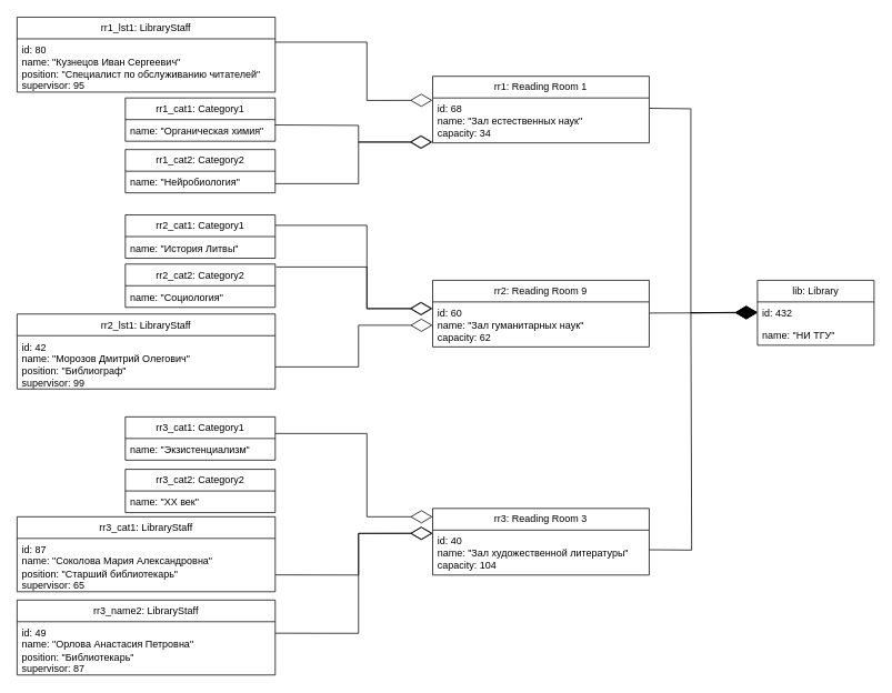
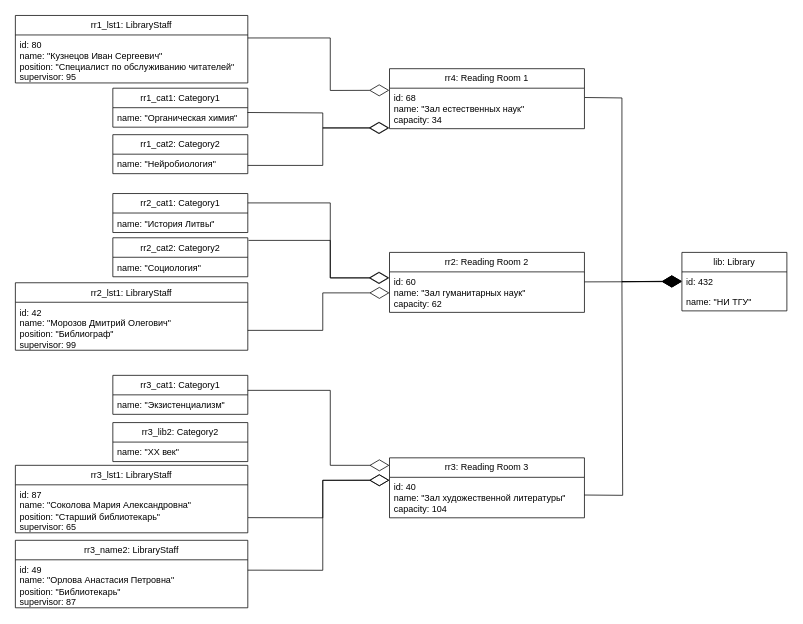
  <mxCell id="0" />
  <mxCell id="1" parent="0" />
  <mxCell id="2" value="lib: Library" style="swimlane;fontStyle=0;childLayout=stackLayout;horizontal=1;startSize=26;fillColor=none;horizontalStack=0;resizeParent=1;resizeParentMax=0;resizeLast=0;collapsible=1;marginBottom=0;whiteSpace=wrap;html=1;" parent="1" vertex="1"><mxGeometry x="909" y="336" width="140" height="78" as="geometry" /></mxCell>
  <mxCell id="3" value="id: 432" style="text;strokeColor=none;fillColor=none;align=left;verticalAlign=top;spacingLeft=4;spacingRight=4;overflow=hidden;rotatable=0;points=[[0,0.5],[1,0.5]];portConstraint=eastwest;whiteSpace=wrap;html=1;" parent="2" vertex="1"><mxGeometry y="26" width="140" height="26" as="geometry" /></mxCell>
  <mxCell id="4" value="name: &quot;НИ ТГУ&quot;" style="text;strokeColor=none;fillColor=none;align=left;verticalAlign=top;spacingLeft=4;spacingRight=4;overflow=hidden;rotatable=0;points=[[0,0.5],[1,0.5]];portConstraint=eastwest;whiteSpace=wrap;html=1;" parent="2" vertex="1"><mxGeometry y="52" width="140" height="26" as="geometry" /></mxCell>
- <mxCell id="5" value="rr1: Reading Room 1" style="swimlane;fontStyle=0;childLayout=stackLayout;horizontal=1;startSize=26;fillColor=none;horizontalStack=0;resizeParent=1;resizeParentMax=0;resizeLast=0;collapsible=1;marginBottom=0;whiteSpace=wrap;html=1;" parent="1" vertex="1"><mxGeometry x="519" y="91" width="260" height="80" as="geometry" /></mxCell>
+ <mxCell id="5" value="rr4: Reading Room 1" style="swimlane;fontStyle=0;childLayout=stackLayout;horizontal=1;startSize=26;fillColor=none;horizontalStack=0;resizeParent=1;resizeParentMax=0;resizeLast=0;collapsible=1;marginBottom=0;whiteSpace=wrap;html=1;" parent="1" vertex="1"><mxGeometry x="519" y="91" width="260" height="80" as="geometry" /></mxCell>
  <mxCell id="6" value="&lt;div&gt;id:&amp;nbsp;&lt;span style=&quot;background-color: initial;&quot;&gt;68&lt;/span&gt;&lt;/div&gt;&lt;div&gt;name: &quot;Зал естественных наук&quot;&lt;/div&gt;capacity: 34" style="text;strokeColor=none;fillColor=none;align=left;verticalAlign=top;spacingLeft=4;spacingRight=4;overflow=hidden;rotatable=0;points=[[0,0.5],[1,0.5]];portConstraint=eastwest;whiteSpace=wrap;html=1;" parent="5" vertex="1"><mxGeometry y="26" width="260" height="54" as="geometry" /></mxCell>
- <mxCell id="7" value="rr2: Reading Room 9" style="swimlane;fontStyle=0;childLayout=stackLayout;horizontal=1;startSize=26;fillColor=none;horizontalStack=0;resizeParent=1;resizeParentMax=0;resizeLast=0;collapsible=1;marginBottom=0;whiteSpace=wrap;html=1;" parent="1" vertex="1"><mxGeometry x="519" y="336" width="260" height="80" as="geometry" /></mxCell>
+ <mxCell id="7" value="rr2: Reading Room 2" style="swimlane;fontStyle=0;childLayout=stackLayout;horizontal=1;startSize=26;fillColor=none;horizontalStack=0;resizeParent=1;resizeParentMax=0;resizeLast=0;collapsible=1;marginBottom=0;whiteSpace=wrap;html=1;" parent="1" vertex="1"><mxGeometry x="519" y="336" width="260" height="80" as="geometry" /></mxCell>
  <mxCell id="8" value="&lt;div&gt;id: 60&lt;/div&gt;&lt;div&gt;name: &quot;Зал гуманитарных наук&quot;&lt;/div&gt;capacity: 62" style="text;strokeColor=none;fillColor=none;align=left;verticalAlign=top;spacingLeft=4;spacingRight=4;overflow=hidden;rotatable=0;points=[[0,0.5],[1,0.5]];portConstraint=eastwest;whiteSpace=wrap;html=1;" parent="7" vertex="1"><mxGeometry y="26" width="260" height="54" as="geometry" /></mxCell>
  <mxCell id="9" value="rr3: Reading Room 3" style="swimlane;fontStyle=0;childLayout=stackLayout;horizontal=1;startSize=26;fillColor=none;horizontalStack=0;resizeParent=1;resizeParentMax=0;resizeLast=0;collapsible=1;marginBottom=0;whiteSpace=wrap;html=1;" parent="1" vertex="1"><mxGeometry x="519" y="610" width="260" height="80" as="geometry" /></mxCell>
  <mxCell id="10" value="&lt;div&gt;id: 40&lt;/div&gt;&lt;div&gt;name: &quot;Зал художественной литературы&quot;&lt;/div&gt;capacity: 104" style="text;strokeColor=none;fillColor=none;align=left;verticalAlign=top;spacingLeft=4;spacingRight=4;overflow=hidden;rotatable=0;points=[[0,0.5],[1,0.5]];portConstraint=eastwest;whiteSpace=wrap;html=1;" parent="9" vertex="1"><mxGeometry y="26" width="260" height="54" as="geometry" /></mxCell>
  <mxCell id="11" value="rr1_cat1: Category1" style="swimlane;fontStyle=0;childLayout=stackLayout;horizontal=1;startSize=26;fillColor=none;horizontalStack=0;resizeParent=1;resizeParentMax=0;resizeLast=0;collapsible=1;marginBottom=0;whiteSpace=wrap;html=1;" parent="1" vertex="1"><mxGeometry x="150" y="117" width="180" height="52" as="geometry" /></mxCell>
  <mxCell id="12" value="name: &quot;Органическая химия&quot;" style="text;strokeColor=none;fillColor=none;align=left;verticalAlign=top;spacingLeft=4;spacingRight=4;overflow=hidden;rotatable=0;points=[[0,0.5],[1,0.5]];portConstraint=eastwest;whiteSpace=wrap;html=1;" parent="11" vertex="1"><mxGeometry y="26" width="180" height="26" as="geometry" /></mxCell>
  <mxCell id="13" value="rr1_cat2: Category2" style="swimlane;fontStyle=0;childLayout=stackLayout;horizontal=1;startSize=26;fillColor=none;horizontalStack=0;resizeParent=1;resizeParentMax=0;resizeLast=0;collapsible=1;marginBottom=0;whiteSpace=wrap;html=1;" parent="1" vertex="1"><mxGeometry x="150" y="179" width="180" height="52" as="geometry" /></mxCell>
  <mxCell id="14" value="name: &quot;Нейробиология&quot;" style="text;strokeColor=none;fillColor=none;align=left;verticalAlign=top;spacingLeft=4;spacingRight=4;overflow=hidden;rotatable=0;points=[[0,0.5],[1,0.5]];portConstraint=eastwest;whiteSpace=wrap;html=1;" parent="13" vertex="1"><mxGeometry y="26" width="180" height="26" as="geometry" /></mxCell>
  <mxCell id="15" value="rr2_cat1: Category1" style="swimlane;fontStyle=0;childLayout=stackLayout;horizontal=1;startSize=26;fillColor=none;horizontalStack=0;resizeParent=1;resizeParentMax=0;resizeLast=0;collapsible=1;marginBottom=0;whiteSpace=wrap;html=1;" parent="1" vertex="1"><mxGeometry x="150" y="257.5" width="180" height="52" as="geometry" /></mxCell>
  <mxCell id="16" value="name: &quot;История Литвы&quot;" style="text;strokeColor=none;fillColor=none;align=left;verticalAlign=top;spacingLeft=4;spacingRight=4;overflow=hidden;rotatable=0;points=[[0,0.5],[1,0.5]];portConstraint=eastwest;whiteSpace=wrap;html=1;" parent="15" vertex="1"><mxGeometry y="26" width="180" height="26" as="geometry" /></mxCell>
  <mxCell id="17" value="rr2_cat2: Category2" style="swimlane;fontStyle=0;childLayout=stackLayout;horizontal=1;startSize=26;fillColor=none;horizontalStack=0;resizeParent=1;resizeParentMax=0;resizeLast=0;collapsible=1;marginBottom=0;whiteSpace=wrap;html=1;" parent="1" vertex="1"><mxGeometry x="150" y="316.5" width="180" height="52" as="geometry" /></mxCell>
  <mxCell id="18" value="name: &quot;Социология&quot;" style="text;strokeColor=none;fillColor=none;align=left;verticalAlign=top;spacingLeft=4;spacingRight=4;overflow=hidden;rotatable=0;points=[[0,0.5],[1,0.5]];portConstraint=eastwest;whiteSpace=wrap;html=1;" parent="17" vertex="1"><mxGeometry y="26" width="180" height="26" as="geometry" /></mxCell>
  <mxCell id="19" value="rr3_cat1: Category1" style="swimlane;fontStyle=0;childLayout=stackLayout;horizontal=1;startSize=26;fillColor=none;horizontalStack=0;resizeParent=1;resizeParentMax=0;resizeLast=0;collapsible=1;marginBottom=0;whiteSpace=wrap;html=1;" parent="1" vertex="1"><mxGeometry x="150" y="500" width="180" height="52" as="geometry" /></mxCell>
  <mxCell id="20" value="name: &quot;Экзистенциализм&quot;" style="text;strokeColor=none;fillColor=none;align=left;verticalAlign=top;spacingLeft=4;spacingRight=4;overflow=hidden;rotatable=0;points=[[0,0.5],[1,0.5]];portConstraint=eastwest;whiteSpace=wrap;html=1;" parent="19" vertex="1"><mxGeometry y="26" width="180" height="26" as="geometry" /></mxCell>
- <mxCell id="21" value="rr3_cat2: Category2" style="swimlane;fontStyle=0;childLayout=stackLayout;horizontal=1;startSize=26;fillColor=none;horizontalStack=0;resizeParent=1;resizeParentMax=0;resizeLast=0;collapsible=1;marginBottom=0;whiteSpace=wrap;html=1;" parent="1" vertex="1"><mxGeometry x="150" y="563" width="180" height="52" as="geometry" /></mxCell>
+ <mxCell id="21" value="rr3_lib2: Category2" style="swimlane;fontStyle=0;childLayout=stackLayout;horizontal=1;startSize=26;fillColor=none;horizontalStack=0;resizeParent=1;resizeParentMax=0;resizeLast=0;collapsible=1;marginBottom=0;whiteSpace=wrap;html=1;" parent="1" vertex="1"><mxGeometry x="150" y="563" width="180" height="52" as="geometry" /></mxCell>
  <mxCell id="22" value="name: &quot;XX век&quot;" style="text;strokeColor=none;fillColor=none;align=left;verticalAlign=top;spacingLeft=4;spacingRight=4;overflow=hidden;rotatable=0;points=[[0,0.5],[1,0.5]];portConstraint=eastwest;whiteSpace=wrap;html=1;" parent="21" vertex="1"><mxGeometry y="26" width="180" height="26" as="geometry" /></mxCell>
  <mxCell id="23" value="rr1_lst1: LibraryStaff" style="swimlane;fontStyle=0;childLayout=stackLayout;horizontal=1;startSize=26;fillColor=none;horizontalStack=0;resizeParent=1;resizeParentMax=0;resizeLast=0;collapsible=1;marginBottom=0;whiteSpace=wrap;html=1;" parent="1" vertex="1"><mxGeometry x="20" y="20" width="310" height="90" as="geometry" /></mxCell>
  <mxCell id="24" value="&lt;div&gt;id:&amp;nbsp;&lt;span style=&quot;background-color: initial;&quot;&gt;80&lt;/span&gt;&lt;/div&gt;&lt;div&gt;name: &quot;&lt;span style=&quot;background-color: initial;&quot;&gt;Кузнецов&amp;nbsp;&lt;/span&gt;&lt;span style=&quot;background-color: initial;&quot;&gt;Иван Сергеевич&lt;/span&gt;&lt;span style=&quot;background-color: initial;&quot;&gt;&quot;&lt;/span&gt;&lt;/div&gt;&lt;div&gt;&lt;span style=&quot;background-color: initial;&quot;&gt;position: &quot;&lt;/span&gt;&lt;span style=&quot;background-color: initial;&quot;&gt;Специалист по обслуживанию читателей&quot;&lt;/span&gt;&lt;/div&gt;supervisor: 95" style="text;strokeColor=none;fillColor=none;align=left;verticalAlign=top;spacingLeft=4;spacingRight=4;overflow=hidden;rotatable=0;points=[[0,0.5],[1,0.5]];portConstraint=eastwest;whiteSpace=wrap;html=1;" parent="23" vertex="1"><mxGeometry y="26" width="310" height="64" as="geometry" /></mxCell>
  <mxCell id="25" value="rr2_lst1: LibraryStaff" style="swimlane;fontStyle=0;childLayout=stackLayout;horizontal=1;startSize=26;fillColor=none;horizontalStack=0;resizeParent=1;resizeParentMax=0;resizeLast=0;collapsible=1;marginBottom=0;whiteSpace=wrap;html=1;" parent="1" vertex="1"><mxGeometry x="20" y="376.5" width="310" height="90" as="geometry" /></mxCell>
  <mxCell id="26" value="id: 42&lt;div&gt;name: &quot;Морозов Дмитрий Олегович&lt;span style=&quot;background-color: initial;&quot;&gt;&quot;&lt;/span&gt;&lt;div&gt;&lt;div&gt;&lt;div&gt;&lt;span style=&quot;background-color: initial;&quot;&gt;position: &quot;&lt;/span&gt;Библиограф&lt;span style=&quot;background-color: initial;&quot;&gt;&quot;&lt;/span&gt;&lt;/div&gt;supervisor:&amp;nbsp;&lt;span style=&quot;background-color: initial;&quot;&gt;99&lt;/span&gt;&lt;br&gt;&lt;/div&gt;&lt;/div&gt;&lt;/div&gt;" style="text;strokeColor=none;fillColor=none;align=left;verticalAlign=top;spacingLeft=4;spacingRight=4;overflow=hidden;rotatable=0;points=[[0,0.5],[1,0.5]];portConstraint=eastwest;whiteSpace=wrap;html=1;" parent="25" vertex="1"><mxGeometry y="26" width="310" height="64" as="geometry" /></mxCell>
- <mxCell id="27" value="rr3_cat1: LibraryStaff" style="swimlane;fontStyle=0;childLayout=stackLayout;horizontal=1;startSize=26;fillColor=none;horizontalStack=0;resizeParent=1;resizeParentMax=0;resizeLast=0;collapsible=1;marginBottom=0;whiteSpace=wrap;html=1;" parent="1" vertex="1"><mxGeometry x="20" y="620" width="310" height="90" as="geometry" /></mxCell>
+ <mxCell id="27" value="rr3_lst1: LibraryStaff" style="swimlane;fontStyle=0;childLayout=stackLayout;horizontal=1;startSize=26;fillColor=none;horizontalStack=0;resizeParent=1;resizeParentMax=0;resizeLast=0;collapsible=1;marginBottom=0;whiteSpace=wrap;html=1;" parent="1" vertex="1"><mxGeometry x="20" y="620" width="310" height="90" as="geometry" /></mxCell>
  <mxCell id="28" value="id: 87&lt;div&gt;name: &quot;&lt;span style=&quot;background-color: initial;&quot;&gt;Соколова&amp;nbsp;&lt;/span&gt;&lt;span style=&quot;background-color: initial;&quot;&gt;Мария Александровна&lt;/span&gt;&lt;span style=&quot;background-color: initial;&quot;&gt;&quot;&lt;/span&gt;&lt;div&gt;&lt;div&gt;&lt;div&gt;&lt;span style=&quot;background-color: initial;&quot;&gt;position: &quot;&lt;/span&gt;Старший библиотекарь&lt;span style=&quot;background-color: initial;&quot;&gt;&quot;&lt;/span&gt;&lt;/div&gt;supervisor:&amp;nbsp;&lt;span style=&quot;background-color: initial;&quot;&gt;65&lt;/span&gt;&lt;/div&gt;&lt;/div&gt;&lt;/div&gt;" style="text;strokeColor=none;fillColor=none;align=left;verticalAlign=top;spacingLeft=4;spacingRight=4;overflow=hidden;rotatable=0;points=[[0,0.5],[1,0.5]];portConstraint=eastwest;whiteSpace=wrap;html=1;" parent="27" vertex="1"><mxGeometry y="26" width="310" height="64" as="geometry" /></mxCell>
  <mxCell id="29" value="rr3_name2: LibraryStaff" style="swimlane;fontStyle=0;childLayout=stackLayout;horizontal=1;startSize=26;fillColor=none;horizontalStack=0;resizeParent=1;resizeParentMax=0;resizeLast=0;collapsible=1;marginBottom=0;whiteSpace=wrap;html=1;" parent="1" vertex="1"><mxGeometry x="20" y="720" width="310" height="90" as="geometry" /></mxCell>
  <mxCell id="30" value="id: 49&lt;div&gt;name: &quot;Орлова&amp;nbsp;Анастасия Петровна&lt;span style=&quot;background-color: initial;&quot;&gt;&quot;&lt;/span&gt;&lt;div&gt;&lt;div&gt;&lt;div&gt;&lt;span style=&quot;background-color: initial;&quot;&gt;position: &quot;&lt;/span&gt;Библиотекарь&lt;span style=&quot;background-color: initial;&quot;&gt;&quot;&lt;/span&gt;&lt;/div&gt;supervisor: 87&lt;/div&gt;&lt;/div&gt;&lt;/div&gt;" style="text;strokeColor=none;fillColor=none;align=left;verticalAlign=top;spacingLeft=4;spacingRight=4;overflow=hidden;rotatable=0;points=[[0,0.5],[1,0.5]];portConstraint=eastwest;whiteSpace=wrap;html=1;" parent="29" vertex="1"><mxGeometry y="26" width="310" height="64" as="geometry" /></mxCell>
  <mxCell id="31" value="" style="endArrow=diamondThin;endFill=0;endSize=24;html=1;rounded=0;entryX=0;entryY=0.071;entryDx=0;entryDy=0;entryPerimeter=0;exitX=1.001;exitY=0.684;exitDx=0;exitDy=0;exitPerimeter=0;" parent="1" edge="1" target="10" source="28"><mxGeometry width="160" relative="1" as="geometry"><mxPoint x="349" y="688" as="sourcePoint" /><mxPoint x="519" y="637" as="targetPoint" /><Array as="points"><mxPoint x="430" y="690" /><mxPoint x="430" y="640" /></Array></mxGeometry></mxCell>
  <mxCell id="32" value="" style="endArrow=diamondThin;endFill=0;endSize=24;html=1;rounded=0;entryX=-0.001;entryY=0.073;entryDx=0;entryDy=0;entryPerimeter=0;exitX=1;exitY=0.216;exitDx=0;exitDy=0;exitPerimeter=0;" parent="1" edge="1" target="10" source="30"><mxGeometry width="160" relative="1" as="geometry"><mxPoint x="349" y="760" as="sourcePoint" /><mxPoint x="519" y="637" as="targetPoint" /><Array as="points"><mxPoint x="430" y="760" /><mxPoint x="430" y="640" /></Array></mxGeometry></mxCell>
  <mxCell id="33" value="" style="endArrow=diamondThin;endFill=1;endSize=24;html=1;rounded=0;exitX=1.001;exitY=0.247;exitDx=0;exitDy=0;entryX=0;entryY=0.5;entryDx=0;entryDy=0;exitPerimeter=0;" parent="1" source="8" target="3" edge="1"><mxGeometry width="160" relative="1" as="geometry"><mxPoint x="739" y="330" as="sourcePoint" /><mxPoint x="899" y="330" as="targetPoint" /></mxGeometry></mxCell>
  <mxCell id="34" value="" style="endArrow=diamondThin;endFill=1;endSize=24;html=1;rounded=0;exitX=1.002;exitY=0.23;exitDx=0;exitDy=0;entryX=0;entryY=0.5;entryDx=0;entryDy=0;exitPerimeter=0;" parent="1" source="6" edge="1"><mxGeometry width="160" relative="1" as="geometry"><mxPoint x="779" y="374.5" as="sourcePoint" /><mxPoint x="909" y="374.5" as="targetPoint" /><Array as="points"><mxPoint x="829" y="130" /><mxPoint x="829" y="375" /></Array></mxGeometry></mxCell>
  <mxCell id="35" value="" style="endArrow=diamondThin;endFill=1;endSize=24;html=1;rounded=0;exitX=1;exitY=0.437;exitDx=0;exitDy=0;entryX=0;entryY=0.5;entryDx=0;entryDy=0;exitPerimeter=0;" parent="1" source="10" edge="1"><mxGeometry width="160" relative="1" as="geometry"><mxPoint x="779" y="680.07" as="sourcePoint" /><mxPoint x="909" y="374.5" as="targetPoint" /><Array as="points"><mxPoint x="830" y="660" /><mxPoint x="829" y="375" /></Array></mxGeometry></mxCell>
  <mxCell id="36" value="" style="endArrow=diamondThin;endFill=0;endSize=24;html=1;rounded=0;entryX=-0.003;entryY=0.121;entryDx=0;entryDy=0;entryPerimeter=0;" edge="1" parent="1"><mxGeometry width="160" relative="1" as="geometry"><mxPoint x="330" y="520" as="sourcePoint" /><mxPoint x="519" y="620" as="targetPoint" /><Array as="points"><mxPoint x="440" y="520" /><mxPoint x="440" y="620" /></Array></mxGeometry></mxCell>
  <mxCell id="37" value="" style="endArrow=diamondThin;endFill=0;endSize=24;html=1;rounded=0;exitX=1.003;exitY=0.134;exitDx=0;exitDy=0;entryX=-0.002;entryY=0.126;entryDx=0;entryDy=0;entryPerimeter=0;exitPerimeter=0;" edge="1" parent="1"><mxGeometry width="160" relative="1" as="geometry"><mxPoint x="331" y="320" as="sourcePoint" /><mxPoint x="518" y="370" as="targetPoint" /><Array as="points"><mxPoint x="440" y="320" /><mxPoint x="440" y="370" /></Array></mxGeometry></mxCell>
  <mxCell id="38" value="" style="endArrow=diamondThin;endFill=0;endSize=24;html=1;rounded=0;entryX=0;entryY=0.071;entryDx=0;entryDy=0;entryPerimeter=0;exitX=1.001;exitY=0.684;exitDx=0;exitDy=0;exitPerimeter=0;" edge="1" parent="1"><mxGeometry width="160" relative="1" as="geometry"><mxPoint x="330" y="440" as="sourcePoint" /><mxPoint x="519" y="390" as="targetPoint" /><Array as="points"><mxPoint x="430" y="440" /><mxPoint x="430" y="390" /></Array></mxGeometry></mxCell>
  <mxCell id="39" value="" style="endArrow=diamondThin;endFill=0;endSize=24;html=1;rounded=0;entryX=-0.003;entryY=0.121;entryDx=0;entryDy=0;entryPerimeter=0;" edge="1" parent="1"><mxGeometry width="160" relative="1" as="geometry"><mxPoint x="330" y="270" as="sourcePoint" /><mxPoint x="519" y="370" as="targetPoint" /><Array as="points"><mxPoint x="440" y="270" /><mxPoint x="440" y="370" /></Array></mxGeometry></mxCell>
  <mxCell id="40" value="" style="endArrow=diamondThin;endFill=0;endSize=24;html=1;rounded=0;exitX=0.998;exitY=0.247;exitDx=0;exitDy=0;exitPerimeter=0;" edge="1" parent="1" source="12"><mxGeometry width="160" relative="1" as="geometry"><mxPoint x="331" y="100" as="sourcePoint" /><mxPoint x="518" y="170" as="targetPoint" /><Array as="points"><mxPoint x="430" y="150" /><mxPoint x="430" y="170" /></Array></mxGeometry></mxCell>
  <mxCell id="41" value="" style="endArrow=diamondThin;endFill=0;endSize=24;html=1;rounded=0;entryX=0;entryY=0.071;entryDx=0;entryDy=0;entryPerimeter=0;exitX=1.001;exitY=0.684;exitDx=0;exitDy=0;exitPerimeter=0;" edge="1" parent="1"><mxGeometry width="160" relative="1" as="geometry"><mxPoint x="330" y="220" as="sourcePoint" /><mxPoint x="519" y="170" as="targetPoint" /><Array as="points"><mxPoint x="430" y="220" /><mxPoint x="430" y="170" /></Array></mxGeometry></mxCell>
  <mxCell id="42" value="" style="endArrow=diamondThin;endFill=0;endSize=24;html=1;rounded=0;entryX=-0.001;entryY=0.052;entryDx=0;entryDy=0;entryPerimeter=0;" edge="1" parent="1" target="6"><mxGeometry width="160" relative="1" as="geometry"><mxPoint x="330" y="50" as="sourcePoint" /><mxPoint x="519" y="150" as="targetPoint" /><Array as="points"><mxPoint x="440" y="50" /><mxPoint x="440" y="120" /></Array></mxGeometry></mxCell>
